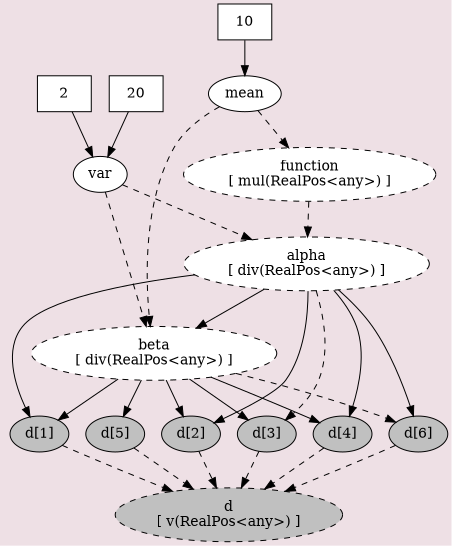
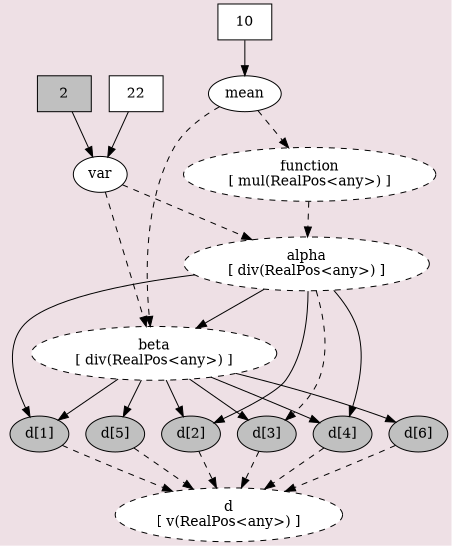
  digraph {
    bgcolor=lavenderblush2
    node [fillcolor=white shape=oval style=filled]
    n1 [fillcolor=gray label="d[1]"]
    n2 [fillcolor=gray label="d[2]"]
    n3 [fillcolor=gray label="d[3]"]
    n4 [fillcolor=gray label="d[4]"]
    n5 [fillcolor=gray label="d[5]"]
    n6 [fillcolor=gray label="d[6]"]
-   n7 [fillcolor=gray label="d\n[ v(RealPos<any>) ]" style="dashed,filled"]
+   n7 [label="d\n[ v(RealPos<any>) ]" style="dashed,filled"]
    n8 [label="beta\n[ div(RealPos<any>) ]" style="dashed,filled"]
    n9 [label=mean]
    n10 [label="function\n[ mul(RealPos<any>) ]" style="dashed,filled"]
    n11 [label="alpha\n[ div(RealPos<any>) ]" style="dashed,filled"]
    n12 [label=10 shape=box]
    n13 [label=var]
-   n14 [label=20 shape=box]
-   n15 [label=2 shape=box]
+   n14 [label=22 shape=box]
+   n15 [fillcolor=gray label=2 shape=box]
    subgraph sub_1 {
      rank=same
      n1
      n2
      n3
      n4
      n5
      n6
    }
    n1 -> n7 [style=dashed]
    n2 -> n7 [style=dashed]
    n3 -> n7 [style=dashed]
    n4 -> n7 [style=dashed]
    n5 -> n7 [style=dashed]
    n6 -> n7 [style=dashed]
    n8 -> n1
    n8 -> n2
    n8 -> n3
    n8 -> n4
    n8 -> n5
-   n8 -> n6 [style=dashed]
+   n8 -> n6
    n9 -> n8 [style=dashed]
    n9 -> n10 [style=dashed]
    n10 -> n11 [style=dashed]
    n11 -> n1
    n11 -> n2
    n11 -> n3 [style=dashed]
    n11 -> n4
-   n11 -> n6
    n11 -> n8
    n12 -> n9
    n13 -> n8 [style=dashed]
    n13 -> n11 [style=dashed]
    n14 -> n13
    n15 -> n13
  }
